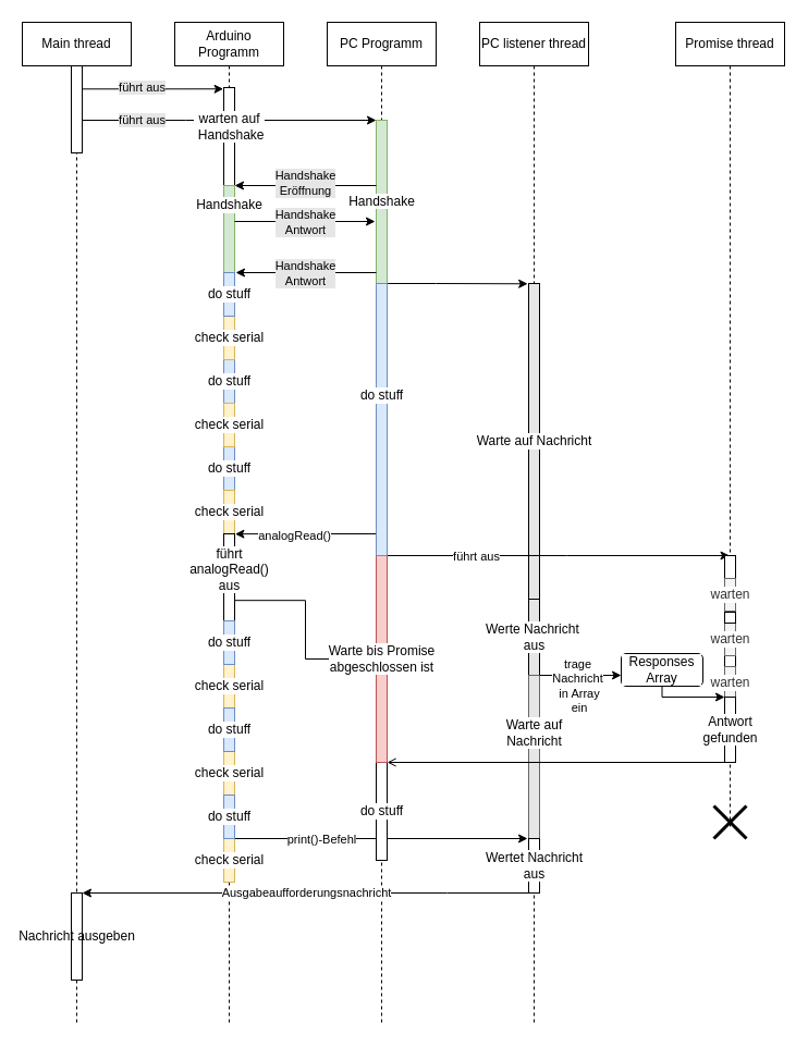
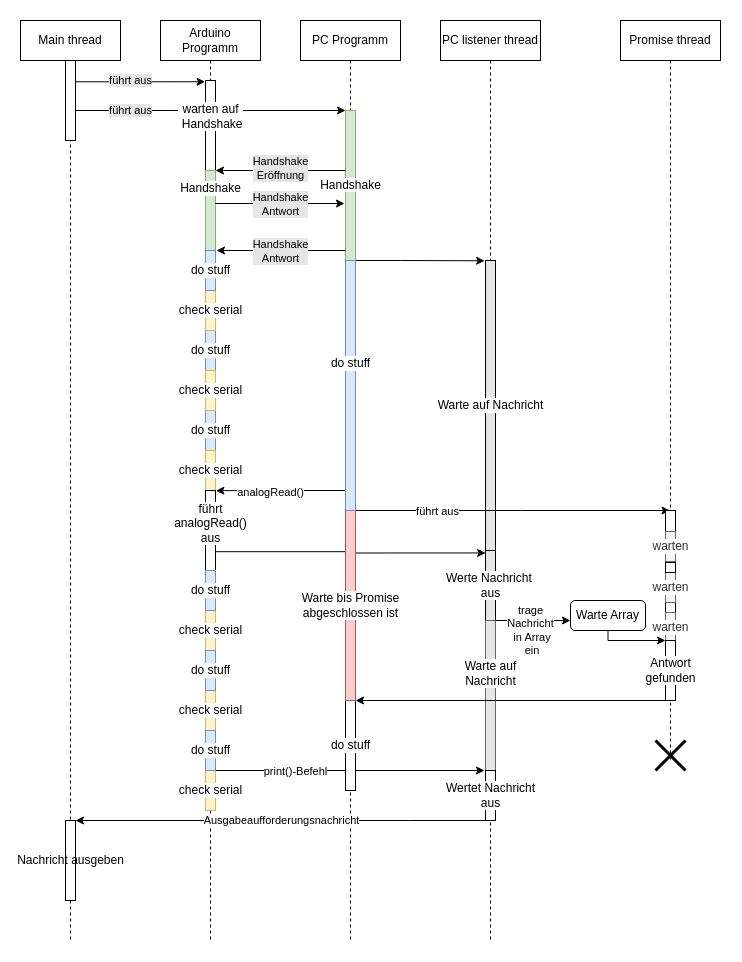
  <mxCell id="0" />
  <mxCell id="1" parent="0" />
  <mxCell id="2" style="edgeStyle=orthogonalEdgeStyle;rounded=0;orthogonalLoop=1;jettySize=auto;html=1;" parent="1" source="61" edge="1"><mxGeometry relative="1" as="geometry"><mxPoint x="484" y="770" as="targetPoint" /><Array as="points"><mxPoint x="484" y="770" /></Array></mxGeometry></mxCell>
  <mxCell id="3" value="print()-Befehl" style="edgeLabel;html=1;align=center;verticalAlign=middle;resizable=0;points=[];" parent="2" vertex="1" connectable="0"><mxGeometry x="-0.413" relative="1" as="geometry"><mxPoint as="offset" /></mxGeometry></mxCell>
- <mxCell id="4" style="rounded=0;orthogonalLoop=1;jettySize=auto;html=1;exitX=1.017;exitY=0.765;exitDx=0;exitDy=0;exitPerimeter=0;edgeStyle=orthogonalEdgeStyle;" parent="1" source="17" target="30" edge="1"><mxGeometry relative="1" as="geometry" /></mxCell>
+ <mxCell id="4" style="rounded=0;orthogonalLoop=1;jettySize=auto;html=1;entryX=0.017;entryY=0.035;entryDx=0;entryDy=0;entryPerimeter=0;exitX=1.017;exitY=0.765;exitDx=0;exitDy=0;exitPerimeter=0;edgeStyle=orthogonalEdgeStyle;" parent="1" source="17" target="24" edge="1"><mxGeometry relative="1" as="geometry" /></mxCell>
  <mxCell id="5" style="edgeStyle=orthogonalEdgeStyle;rounded=0;orthogonalLoop=1;jettySize=auto;html=1;" parent="1" source="8" target="28" edge="1"><mxGeometry relative="1" as="geometry"><Array as="points"><mxPoint x="170" y="110" /><mxPoint x="170" y="110" /></Array></mxGeometry></mxCell>
  <mxCell id="6" value="führt aus" style="edgeLabel;html=1;align=center;verticalAlign=middle;resizable=0;points=[];labelBackgroundColor=#E6E6E6;" parent="5" vertex="1" connectable="0"><mxGeometry x="-0.457" y="1" relative="1" as="geometry"><mxPoint x="-18.14" y="0.97" as="offset" /></mxGeometry></mxCell>
  <mxCell id="7" value="Main thread" style="shape=umlLifeline;perimeter=lifelinePerimeter;whiteSpace=wrap;html=1;container=1;collapsible=0;recursiveResize=0;outlineConnect=0;" parent="1" vertex="1"><mxGeometry x="20" y="20" width="100" height="920" as="geometry" /></mxCell>
  <mxCell id="8" value="" style="html=1;points=[];perimeter=orthogonalPerimeter;" parent="7" vertex="1"><mxGeometry x="45" y="40" width="10" height="80" as="geometry" /></mxCell>
  <mxCell id="9" value="Nachricht ausgeben" style="html=1;points=[];perimeter=orthogonalPerimeter;" parent="7" vertex="1"><mxGeometry x="45" y="800" width="10" height="80" as="geometry" /></mxCell>
  <mxCell id="10" value="Arduino Programm" style="shape=umlLifeline;perimeter=lifelinePerimeter;whiteSpace=wrap;html=1;container=1;collapsible=0;recursiveResize=0;outlineConnect=0;" parent="1" vertex="1"><mxGeometry x="160" y="20" width="100" height="920" as="geometry" /></mxCell>
  <mxCell id="11" value="&lt;span style=&quot;&quot;&gt;warten auf&lt;br&gt;&amp;nbsp;Handshake&lt;/span&gt;" style="html=1;points=[];perimeter=orthogonalPerimeter;verticalAlign=middle;labelBackgroundColor=#ffffff;spacingTop=-18;" parent="10" vertex="1"><mxGeometry x="45" y="60" width="10" height="90" as="geometry" /></mxCell>
  <mxCell id="12" value="Handshake" style="html=1;points=[];perimeter=orthogonalPerimeter;verticalAlign=middle;labelBackgroundColor=#ffffff;spacingTop=-45;fillColor=#d5e8d4;strokeColor=#82b366;" parent="10" vertex="1"><mxGeometry x="45" y="150" width="10" height="80" as="geometry" /></mxCell>
  <mxCell id="13" value="do stuff" style="html=1;points=[];perimeter=orthogonalPerimeter;verticalAlign=middle;labelBackgroundColor=#ffffff;spacingTop=0;fillColor=#dae8fc;strokeColor=#6c8ebf;" parent="10" vertex="1"><mxGeometry x="45" y="310" width="10" height="40" as="geometry" /></mxCell>
  <mxCell id="14" value="do stuff" style="html=1;points=[];perimeter=orthogonalPerimeter;verticalAlign=middle;labelBackgroundColor=#ffffff;spacingTop=0;fillColor=#dae8fc;strokeColor=#6c8ebf;" parent="10" vertex="1"><mxGeometry x="45" y="390" width="10" height="40" as="geometry" /></mxCell>
  <mxCell id="15" value="&lt;span style=&quot;&quot;&gt;check serial&lt;/span&gt;" style="html=1;points=[];perimeter=orthogonalPerimeter;verticalAlign=middle;labelBackgroundColor=#FFFFFF;spacingTop=0;fillColor=#fff2cc;strokeColor=#d6b656;" parent="10" vertex="1"><mxGeometry x="45" y="270" width="10" height="40" as="geometry" /></mxCell>
  <mxCell id="16" value="check serial" style="html=1;points=[];perimeter=orthogonalPerimeter;verticalAlign=middle;labelBackgroundColor=#FFFFFF;spacingTop=0;fillColor=#fff2cc;strokeColor=#d6b656;" parent="10" vertex="1"><mxGeometry x="45" y="430" width="10" height="40" as="geometry" /></mxCell>
  <mxCell id="17" value="&lt;span style=&quot;&quot;&gt;führt &lt;br&gt;analogRead() &lt;br&gt;aus&lt;/span&gt;" style="html=1;points=[];perimeter=orthogonalPerimeter;labelBackgroundColor=#FFFFFF;spacingBottom=15;" parent="10" vertex="1"><mxGeometry x="45" y="470" width="10" height="80" as="geometry" /></mxCell>
  <mxCell id="18" value="&lt;span style=&quot;&quot;&gt;check serial&lt;/span&gt;" style="html=1;points=[];perimeter=orthogonalPerimeter;verticalAlign=middle;labelBackgroundColor=#FFFFFF;spacingTop=0;fillColor=#fff2cc;strokeColor=#d6b656;" parent="10" vertex="1"><mxGeometry x="45" y="590" width="10" height="40" as="geometry" /></mxCell>
  <mxCell id="19" value="do stuff" style="html=1;points=[];perimeter=orthogonalPerimeter;verticalAlign=middle;labelBackgroundColor=#ffffff;spacingTop=0;fillColor=#dae8fc;strokeColor=#6c8ebf;" parent="10" vertex="1"><mxGeometry x="45" y="550" width="10" height="40" as="geometry" /></mxCell>
  <mxCell id="20" value="&lt;span style=&quot;&quot;&gt;check serial&lt;/span&gt;" style="html=1;points=[];perimeter=orthogonalPerimeter;verticalAlign=middle;labelBackgroundColor=#FFFFFF;spacingTop=0;fillColor=#fff2cc;strokeColor=#d6b656;" parent="10" vertex="1"><mxGeometry x="45" y="670" width="10" height="40" as="geometry" /></mxCell>
  <mxCell id="21" value="do stuff" style="html=1;points=[];perimeter=orthogonalPerimeter;verticalAlign=middle;labelBackgroundColor=#ffffff;spacingTop=0;fillColor=#dae8fc;strokeColor=#6c8ebf;" parent="10" vertex="1"><mxGeometry x="45" y="630" width="10" height="40" as="geometry" /></mxCell>
  <mxCell id="22" value="PC listener thread" style="shape=umlLifeline;perimeter=lifelinePerimeter;whiteSpace=wrap;html=1;container=1;collapsible=0;recursiveResize=0;outlineConnect=0;" parent="1" vertex="1"><mxGeometry x="440" y="20" width="100" height="920" as="geometry" /></mxCell>
  <mxCell id="23" value="Warte auf Nachricht" style="html=1;points=[];perimeter=orthogonalPerimeter;labelBackgroundColor=#ffffff;fillColor=#E6E6E6;" parent="22" vertex="1"><mxGeometry x="45" y="240" width="10" height="290" as="geometry" /></mxCell>
  <mxCell id="24" value="Werte Nachricht&amp;nbsp;&lt;br&gt;aus" style="html=1;points=[];perimeter=orthogonalPerimeter;labelBackgroundColor=#ffffff;fillColor=#e6e6e6;" parent="22" vertex="1"><mxGeometry x="45" y="530" width="10" height="70" as="geometry" /></mxCell>
  <mxCell id="25" value="&lt;span style=&quot;color: rgb(0 , 0 , 0) ; background-color: rgb(255 , 255 , 255)&quot;&gt;Warte auf &lt;br&gt;Nachricht&lt;/span&gt;" style="html=1;points=[];perimeter=orthogonalPerimeter;labelBackgroundColor=default;fontColor=#333333;strokeColor=#666666;fillColor=#E6E6E6;spacingTop=-45;" parent="22" vertex="1"><mxGeometry x="45" y="600" width="10" height="150" as="geometry" /></mxCell>
  <mxCell id="26" value="Wertet Nachricht&lt;br&gt;aus" style="html=1;points=[];perimeter=orthogonalPerimeter;labelBackgroundColor=#ffffff;" parent="22" vertex="1"><mxGeometry x="45" y="750" width="10" height="50" as="geometry" /></mxCell>
  <mxCell id="27" value="PC Programm" style="shape=umlLifeline;perimeter=lifelinePerimeter;whiteSpace=wrap;html=1;container=1;collapsible=0;recursiveResize=0;outlineConnect=0;" parent="1" vertex="1"><mxGeometry x="300" y="20" width="100" height="920" as="geometry" /></mxCell>
  <mxCell id="28" value="&lt;span style=&quot;background-color: rgb(255 , 255 , 255)&quot;&gt;Handshake&lt;/span&gt;" style="html=1;points=[];perimeter=orthogonalPerimeter;fillColor=#d5e8d4;strokeColor=#82b366;" parent="27" vertex="1"><mxGeometry x="45" y="90" width="10" height="150" as="geometry" /></mxCell>
  <mxCell id="29" value="do stuff" style="html=1;points=[];perimeter=orthogonalPerimeter;labelBackgroundColor=#ffffff;" parent="27" vertex="1"><mxGeometry x="45" y="680" width="10" height="90" as="geometry" /></mxCell>
  <mxCell id="30" value="&lt;span style=&quot;&quot;&gt;Warte bis Promise&lt;/span&gt;&lt;br style=&quot;&quot;&gt;&lt;span style=&quot;&quot;&gt;abgeschlossen ist&lt;/span&gt;" style="html=1;points=[];perimeter=orthogonalPerimeter;labelBackgroundColor=#ffffff;fillColor=#f8cecc;strokeColor=#b85450;" parent="27" vertex="1"><mxGeometry x="45" y="490" width="10" height="190" as="geometry" /></mxCell>
  <mxCell id="31" style="edgeStyle=orthogonalEdgeStyle;rounded=0;orthogonalLoop=1;jettySize=auto;html=1;" parent="1" source="28" target="11" edge="1"><mxGeometry relative="1" as="geometry"><Array as="points"><mxPoint x="270" y="170" /><mxPoint x="270" y="170" /></Array></mxGeometry></mxCell>
  <mxCell id="32" value="Handshake &lt;br&gt;Eröffnung" style="edgeLabel;html=1;align=center;verticalAlign=middle;resizable=0;points=[];labelBackgroundColor=#E6E6E6;" parent="31" vertex="1" connectable="0"><mxGeometry x="0.101" y="-1" relative="1" as="geometry"><mxPoint x="6.6" y="-2.0" as="offset" /></mxGeometry></mxCell>
  <mxCell id="33" style="edgeStyle=orthogonalEdgeStyle;rounded=0;orthogonalLoop=1;jettySize=auto;html=1;entryX=-0.039;entryY=0.014;entryDx=0;entryDy=0;entryPerimeter=0;" parent="1" source="8" target="11" edge="1"><mxGeometry relative="1" as="geometry"><Array as="points"><mxPoint x="140" y="81" /></Array></mxGeometry></mxCell>
  <mxCell id="34" value="führt aus" style="edgeLabel;html=1;align=center;verticalAlign=middle;resizable=0;points=[];labelBackgroundColor=#E6E6E6;" parent="33" vertex="1" connectable="0"><mxGeometry x="0.003" y="7" relative="1" as="geometry"><mxPoint x="-10" y="5.69" as="offset" /></mxGeometry></mxCell>
  <mxCell id="35" style="edgeStyle=orthogonalEdgeStyle;rounded=0;orthogonalLoop=1;jettySize=auto;html=1;" parent="1" source="12" edge="1"><mxGeometry relative="1" as="geometry"><mxPoint x="344" y="203" as="targetPoint" /><Array as="points"><mxPoint x="344" y="203" /></Array></mxGeometry></mxCell>
  <mxCell id="36" value="Handshake&lt;br&gt;Antwort" style="edgeLabel;html=1;align=center;verticalAlign=middle;resizable=0;points=[];labelBackgroundColor=#E6E6E6;" parent="35" vertex="1" connectable="0"><mxGeometry x="0.103" relative="1" as="geometry"><mxPoint x="-6.2" as="offset" /></mxGeometry></mxCell>
  <mxCell id="37" style="edgeStyle=orthogonalEdgeStyle;rounded=0;orthogonalLoop=1;jettySize=auto;html=1;" parent="1" source="28" edge="1"><mxGeometry relative="1" as="geometry"><mxPoint x="216" y="250" as="targetPoint" /><Array as="points"><mxPoint x="216" y="250" /></Array></mxGeometry></mxCell>
  <mxCell id="38" value="Handshake&lt;br&gt;Antwort" style="edgeLabel;html=1;align=center;verticalAlign=middle;resizable=0;points=[];labelBackgroundColor=#E6E6E6;" parent="37" vertex="1" connectable="0"><mxGeometry x="0.129" relative="1" as="geometry"><mxPoint x="7.8" as="offset" /></mxGeometry></mxCell>
  <mxCell id="39" value="do stuff" style="html=1;points=[];perimeter=orthogonalPerimeter;verticalAlign=middle;labelBackgroundColor=#ffffff;spacingTop=0;fillColor=#dae8fc;strokeColor=#6c8ebf;" parent="1" vertex="1"><mxGeometry x="205" y="250" width="10" height="40" as="geometry" /></mxCell>
  <mxCell id="40" style="edgeStyle=orthogonalEdgeStyle;rounded=0;orthogonalLoop=1;jettySize=auto;html=1;entryX=1.043;entryY=0.002;entryDx=0;entryDy=0;entryPerimeter=0;" parent="1" source="45" target="17" edge="1"><mxGeometry relative="1" as="geometry"><Array as="points"><mxPoint x="280" y="490" /><mxPoint x="280" y="490" /></Array></mxGeometry></mxCell>
  <mxCell id="41" value="analogRead()" style="edgeLabel;html=1;align=center;verticalAlign=middle;resizable=0;points=[];" parent="40" vertex="1" connectable="0"><mxGeometry x="0.17" y="1" relative="1" as="geometry"><mxPoint as="offset" /></mxGeometry></mxCell>
  <mxCell id="42" style="edgeStyle=orthogonalEdgeStyle;rounded=0;orthogonalLoop=1;jettySize=auto;html=1;exitX=1.013;exitY=1;exitDx=0;exitDy=0;exitPerimeter=0;" parent="1" source="45" target="47" edge="1"><mxGeometry relative="1" as="geometry"><mxPoint x="625" y="510" as="targetPoint" /><Array as="points"><mxPoint x="520" y="510" /><mxPoint x="520" y="510" /></Array></mxGeometry></mxCell>
  <mxCell id="43" value="führt aus" style="edgeLabel;html=1;align=center;verticalAlign=middle;resizable=0;points=[];labelBackgroundColor=#ffffff;" parent="42" vertex="1" connectable="0"><mxGeometry x="-0.281" y="4" relative="1" as="geometry"><mxPoint x="-31.6" y="4" as="offset" /></mxGeometry></mxCell>
  <mxCell id="44" style="edgeStyle=orthogonalEdgeStyle;rounded=0;orthogonalLoop=1;jettySize=auto;html=1;entryX=-0.087;entryY=0.001;entryDx=0;entryDy=0;entryPerimeter=0;" parent="1" source="45" target="23" edge="1"><mxGeometry relative="1" as="geometry"><Array as="points"><mxPoint x="400" y="260" /><mxPoint x="400" y="260" /></Array></mxGeometry></mxCell>
  <mxCell id="45" value="do stuff" style="html=1;points=[];perimeter=orthogonalPerimeter;verticalAlign=middle;labelBackgroundColor=#ffffff;spacingTop=-45;fillColor=#dae8fc;strokeColor=#6c8ebf;" parent="1" vertex="1"><mxGeometry x="345" y="260" width="10" height="250" as="geometry" /></mxCell>
  <mxCell id="46" value="&lt;span style=&quot;&quot;&gt;check serial&lt;/span&gt;" style="html=1;points=[];perimeter=orthogonalPerimeter;verticalAlign=middle;labelBackgroundColor=#FFFFFF;spacingTop=0;fillColor=#fff2cc;strokeColor=#d6b656;" parent="1" vertex="1"><mxGeometry x="205" y="370" width="10" height="40" as="geometry" /></mxCell>
  <mxCell id="47" value="Promise thread" style="shape=umlLifeline;perimeter=lifelinePerimeter;whiteSpace=wrap;html=1;container=1;collapsible=0;recursiveResize=0;outlineConnect=0;labelPosition=center;verticalLabelPosition=middle;align=center;verticalAlign=middle;" parent="1" vertex="1"><mxGeometry x="620" y="20" width="100" height="740" as="geometry" /></mxCell>
  <mxCell id="48" value="" style="html=1;points=[];perimeter=orthogonalPerimeter;" parent="47" vertex="1"><mxGeometry x="45" y="490" width="10" height="21" as="geometry" /></mxCell>
  <mxCell id="49" value="" style="html=1;points=[];perimeter=orthogonalPerimeter;" parent="47" vertex="1"><mxGeometry x="45" y="582" width="10" height="10" as="geometry" /></mxCell>
  <mxCell id="50" value="warten" style="html=1;points=[];perimeter=orthogonalPerimeter;fillColor=#f5f5f5;fontColor=#333333;strokeColor=#666666;labelBackgroundColor=#ffffff;" parent="47" vertex="1"><mxGeometry x="45" y="511" width="10" height="30" as="geometry" /></mxCell>
  <mxCell id="51" value="warten" style="html=1;points=[];perimeter=orthogonalPerimeter;fillColor=#f5f5f5;fontColor=#333333;strokeColor=#666666;labelBackgroundColor=#ffffff;" parent="47" vertex="1"><mxGeometry x="45" y="552" width="10" height="30" as="geometry" /></mxCell>
  <mxCell id="52" value="warten" style="html=1;points=[];perimeter=orthogonalPerimeter;fillColor=#f5f5f5;fontColor=#333333;strokeColor=#666666;labelBackgroundColor=#ffffff;" parent="47" vertex="1"><mxGeometry x="45" y="592" width="10" height="29" as="geometry" /></mxCell>
  <mxCell id="53" value="" style="shape=umlDestroy;whiteSpace=wrap;html=1;strokeWidth=3;labelBackgroundColor=default;" parent="47" vertex="1"><mxGeometry x="35" y="720" width="30" height="30" as="geometry" /></mxCell>
- <mxCell id="54" style="rounded=0;orthogonalLoop=1;jettySize=auto;html=1;entryX=1.006;entryY=1;entryDx=0;entryDy=0;entryPerimeter=0;exitX=0;exitY=0.98;exitDx=0;exitDy=0;exitPerimeter=0;edgeStyle=orthogonalEdgeStyle;endArrow=open;" parent="1" source="56" target="30" edge="1"><mxGeometry relative="1" as="geometry"><mxPoint x="370" y="641" as="targetPoint" /><Array as="points"><mxPoint x="665" y="700" /></Array></mxGeometry></mxCell>
+ <mxCell id="54" style="rounded=0;orthogonalLoop=1;jettySize=auto;html=1;entryX=1.006;entryY=1;entryDx=0;entryDy=0;entryPerimeter=0;exitX=0;exitY=0.98;exitDx=0;exitDy=0;exitPerimeter=0;edgeStyle=orthogonalEdgeStyle;" parent="1" source="56" target="30" edge="1"><mxGeometry relative="1" as="geometry"><mxPoint x="370" y="641" as="targetPoint" /><Array as="points"><mxPoint x="665" y="700" /></Array></mxGeometry></mxCell>
  <mxCell id="55" value="" style="html=1;points=[];perimeter=orthogonalPerimeter;" parent="1" vertex="1"><mxGeometry x="665" y="562" width="10" height="10" as="geometry" /></mxCell>
  <mxCell id="56" value="Antwort&lt;br&gt;gefunden" style="html=1;points=[];perimeter=orthogonalPerimeter;labelBackgroundColor=#ffffff;" parent="1" vertex="1"><mxGeometry x="665" y="640" width="10" height="60" as="geometry" /></mxCell>
  <mxCell id="57" style="edgeStyle=orthogonalEdgeStyle;rounded=0;orthogonalLoop=1;jettySize=auto;html=1;" parent="1" source="58" edge="1"><mxGeometry relative="1" as="geometry"><mxPoint x="665" y="640" as="targetPoint" /><Array as="points"><mxPoint x="608" y="640" /></Array></mxGeometry></mxCell>
- <mxCell id="58" value="Responses Array" style="rounded=1;whiteSpace=wrap;html=1;labelBackgroundColor=default;" parent="1" vertex="1"><mxGeometry x="570" y="600" width="75" height="30" as="geometry" /></mxCell>
+ <mxCell id="58" value="Warte Array" style="rounded=1;whiteSpace=wrap;html=1;labelBackgroundColor=default;" parent="1" vertex="1"><mxGeometry x="570" y="600" width="75" height="30" as="geometry" /></mxCell>
  <mxCell id="59" value="trage &lt;br&gt;Nachricht&lt;br&gt;&amp;nbsp;in Array&lt;br&gt;&amp;nbsp;ein" style="edgeStyle=orthogonalEdgeStyle;rounded=0;orthogonalLoop=1;jettySize=auto;html=1;" parent="1" source="25" target="58" edge="1"><mxGeometry x="-0.067" y="-10" relative="1" as="geometry"><Array as="points"><mxPoint x="530" y="620" /><mxPoint x="530" y="620" /></Array><mxPoint as="offset" /></mxGeometry></mxCell>
  <mxCell id="60" value="&lt;span style=&quot;&quot;&gt;check serial&lt;/span&gt;" style="html=1;points=[];perimeter=orthogonalPerimeter;verticalAlign=middle;labelBackgroundColor=#FFFFFF;spacingTop=0;fillColor=#fff2cc;strokeColor=#d6b656;" parent="1" vertex="1"><mxGeometry x="205" y="770" width="10" height="40" as="geometry" /></mxCell>
  <mxCell id="61" value="do stuff" style="html=1;points=[];perimeter=orthogonalPerimeter;verticalAlign=middle;labelBackgroundColor=#ffffff;spacingTop=0;fillColor=#dae8fc;strokeColor=#6c8ebf;" parent="1" vertex="1"><mxGeometry x="205" y="730" width="10" height="40" as="geometry" /></mxCell>
  <mxCell id="62" style="edgeStyle=orthogonalEdgeStyle;rounded=0;orthogonalLoop=1;jettySize=auto;html=1;" parent="1" source="26" target="9" edge="1"><mxGeometry relative="1" as="geometry"><mxPoint x="137" y="820" as="targetPoint" /><Array as="points"><mxPoint x="410" y="820" /><mxPoint x="410" y="820" /></Array></mxGeometry></mxCell>
  <mxCell id="63" value="Ausgabeaufforderungsnachricht" style="edgeLabel;html=1;align=center;verticalAlign=middle;resizable=0;points=[];" parent="62" vertex="1" connectable="0"><mxGeometry x="-0.188" y="-3" relative="1" as="geometry"><mxPoint x="-38.79" y="2.97" as="offset" /></mxGeometry></mxCell>
